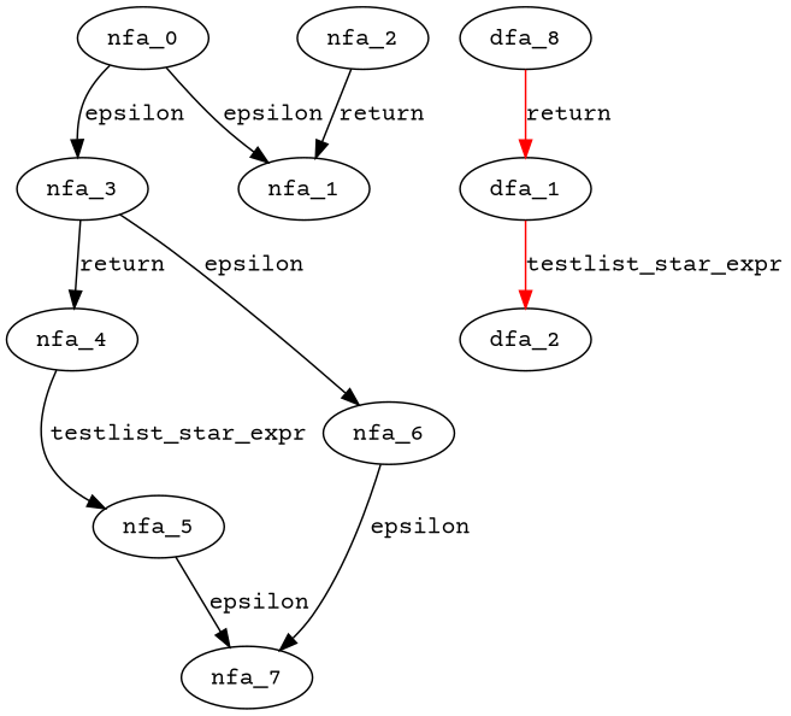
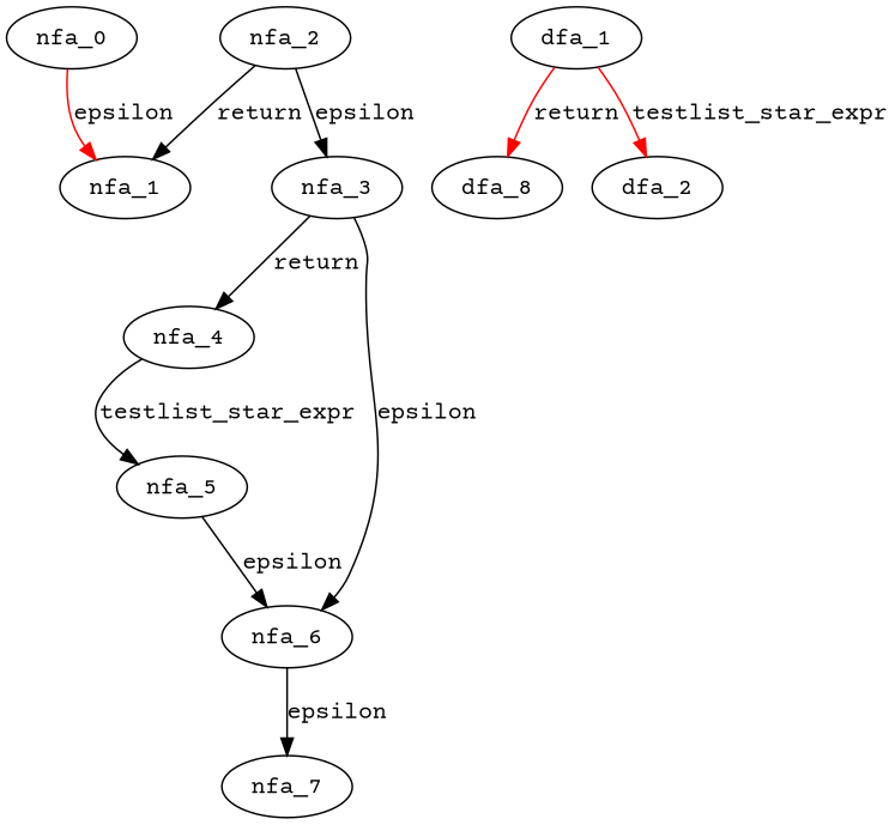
  digraph {
    fontname="Courier Prime"
    node [fontname="Courier Prime"]
    edge [fontname="Courier Prime"]
    nfa_0
    nfa_1
    nfa_2
    nfa_3
    nfa_4
    nfa_6
    nfa_5
    nfa_7
    n9 [label=dfa_8]
    dfa_1
    dfa_2
    subgraph sub_1 {
      nfa_0
      nfa_1
      nfa_2
      nfa_3
      nfa_4
      nfa_6
      nfa_5
      nfa_7
    }
    subgraph sub_2 {
      n9
      dfa_1
      dfa_2
    }
-   nfa_0 -> nfa_1 [label=epsilon]
+   nfa_0 -> nfa_1 [label=epsilon color=red]
    nfa_2 -> nfa_1 [label=return]
-   nfa_0 -> nfa_3 [label=epsilon]
+   nfa_2 -> nfa_3 [label=epsilon]
    nfa_3 -> nfa_4 [label=return]
    nfa_3 -> nfa_6 [label=epsilon]
    nfa_4 -> nfa_5 [label=testlist_star_expr]
    nfa_6 -> nfa_7 [label=epsilon]
-   nfa_5 -> nfa_7 [label=epsilon]
-   n9 -> dfa_1 [color=red label=return]
+   nfa_5 -> nfa_6 [label=epsilon]
+   dfa_1 -> n9 [color=red label=return]
    dfa_1 -> dfa_2 [color=red label=testlist_star_expr]
  }
